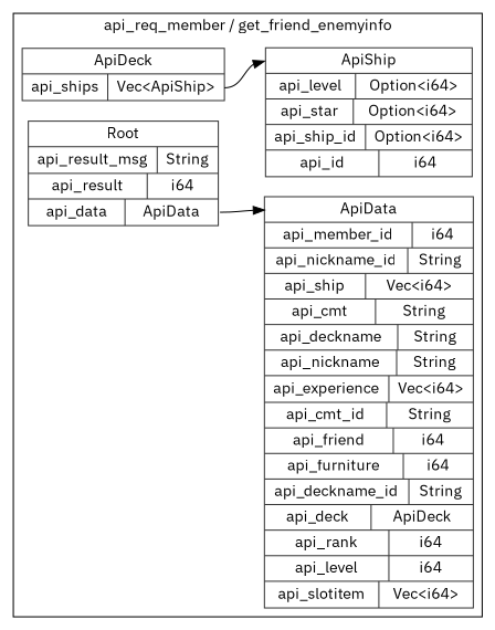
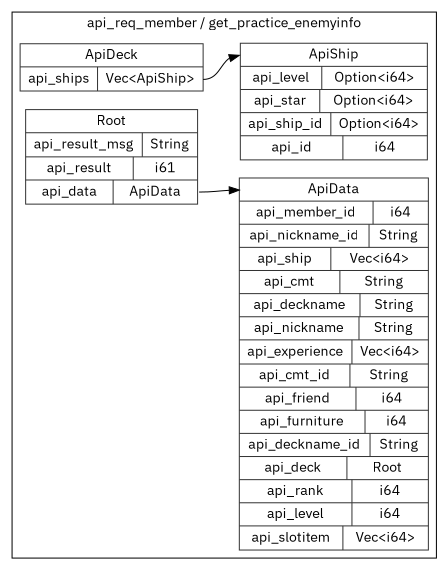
  digraph {
    fontname="IBM Plex Sans"
    rankdir=LR
    node [color=gray20 fontname="IBM Plex Sans" shape=record style=solid]
    edge [fontname="IBM Plex Sans"]
    n1 [label="<ApiShip> ApiShip  | { api_level | <api_level> Option\<i64\> } | { api_star | <api_star> Option\<i64\> } | { api_ship_id | <api_ship_id> Option\<i64\> } | { api_id | <api_id> i64 }"]
-   n2 [label="<ApiData> ApiData  | { api_member_id | <api_member_id> i64 } | { api_nickname_id | <api_nickname_id> String } | { api_ship | <api_ship> Vec\<i64\> } | { api_cmt | <api_cmt> String } | { api_deckname | <api_deckname> String } | { api_nickname | <api_nickname> String } | { api_experience | <api_experience> Vec\<i64\> } | { api_cmt_id | <api_cmt_id> String } | { api_friend | <api_friend> i64 } | { api_furniture | <api_furniture> i64 } | { api_deckname_id | <api_deckname_id> String } | { api_deck | <api_deck> ApiDeck } | { api_rank | <api_rank> i64 } | { api_level | <api_level> i64 } | { api_slotitem | <api_slotitem> Vec\<i64\> }"]
+   n2 [label="<ApiData> ApiData  | { api_member_id | <api_member_id> i64 } | { api_nickname_id | <api_nickname_id> String } | { api_ship | <api_ship> Vec\<i64\> } | { api_cmt | <api_cmt> String } | { api_deckname | <api_deckname> String } | { api_nickname | <api_nickname> String } | { api_experience | <api_experience> Vec\<i64\> } | { api_cmt_id | <api_cmt_id> String } | { api_friend | <api_friend> i64 } | { api_furniture | <api_furniture> i64 } | { api_deckname_id | <api_deckname_id> String } | { api_deck | <api_deck> Root } | { api_rank | <api_rank> i64 } | { api_level | <api_level> i64 } | { api_slotitem | <api_slotitem> Vec\<i64\> }"]
    n3 [label="<ApiDeck> ApiDeck  | { api_ships | <api_ships> Vec\<ApiShip\> }"]
-   n4 [label="<Root> Root  | { api_result_msg | <api_result_msg> String } | { api_result | <api_result> i64 } | { api_data | <api_data> ApiData }"]
+   n4 [label="<Root> Root  | { api_result_msg | <api_result_msg> String } | { api_result | <api_result> i61 } | { api_data | <api_data> ApiData }"]
    subgraph cluster_1 {
-     label="api_req_member / get_friend_enemyinfo"
+     label="api_req_member / get_practice_enemyinfo"
      n1
      n2
      n3
      n4
    }
    n3 -> n1 [headport="ApiShip:w" tailport="api_ships:e"]
    n4 -> n2 [headport="ApiData:w" tailport="api_data:e"]
  }
